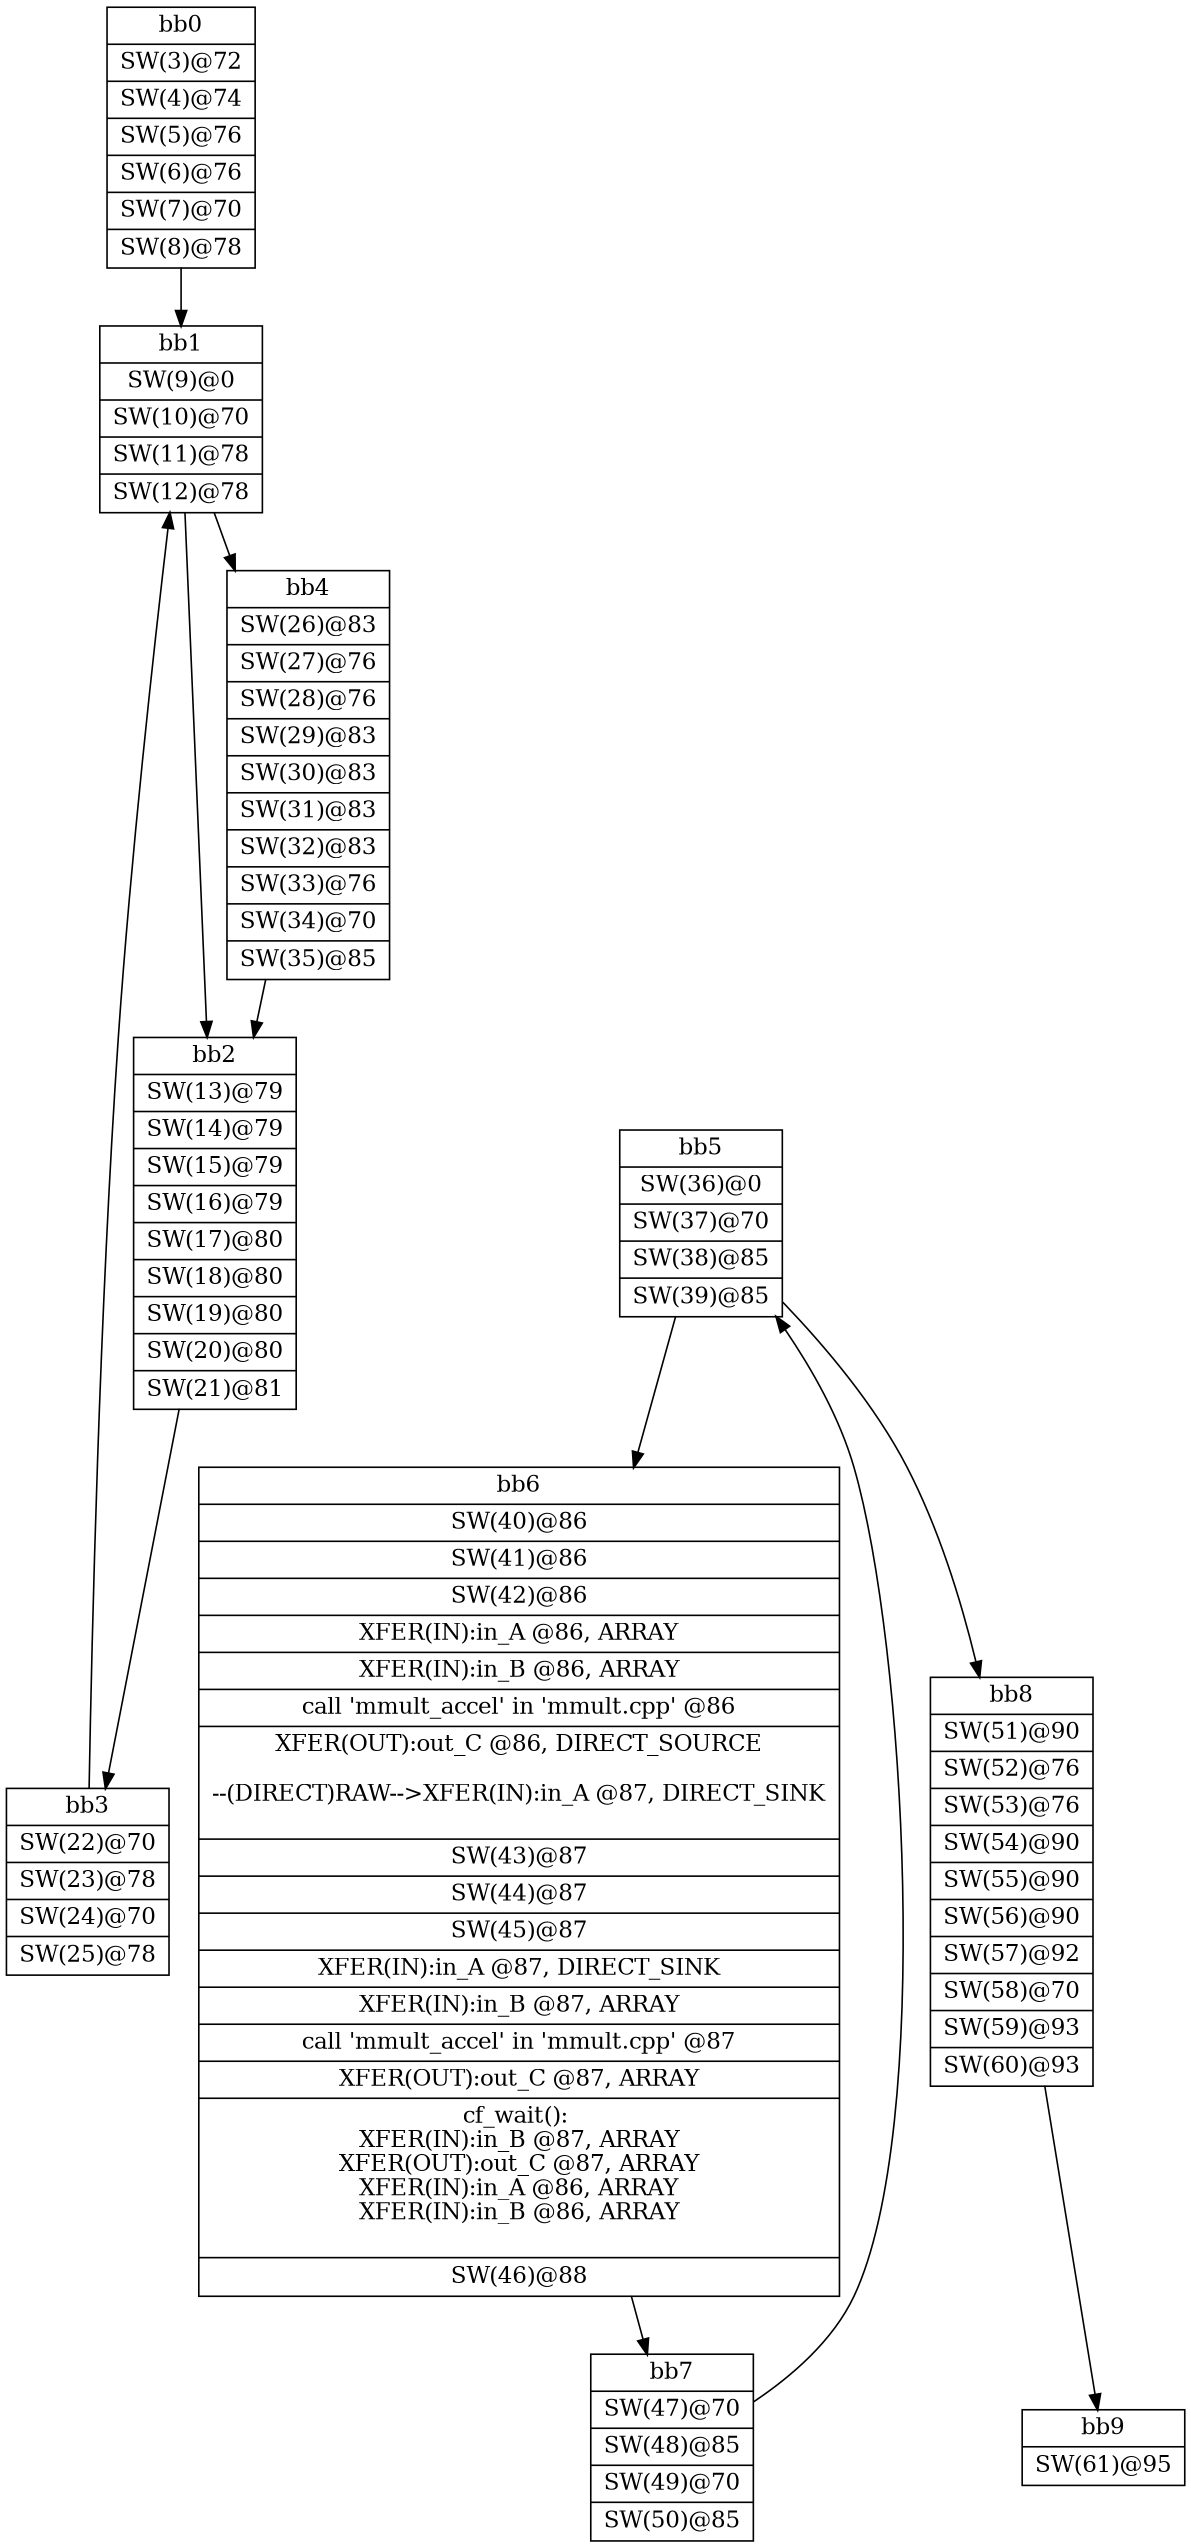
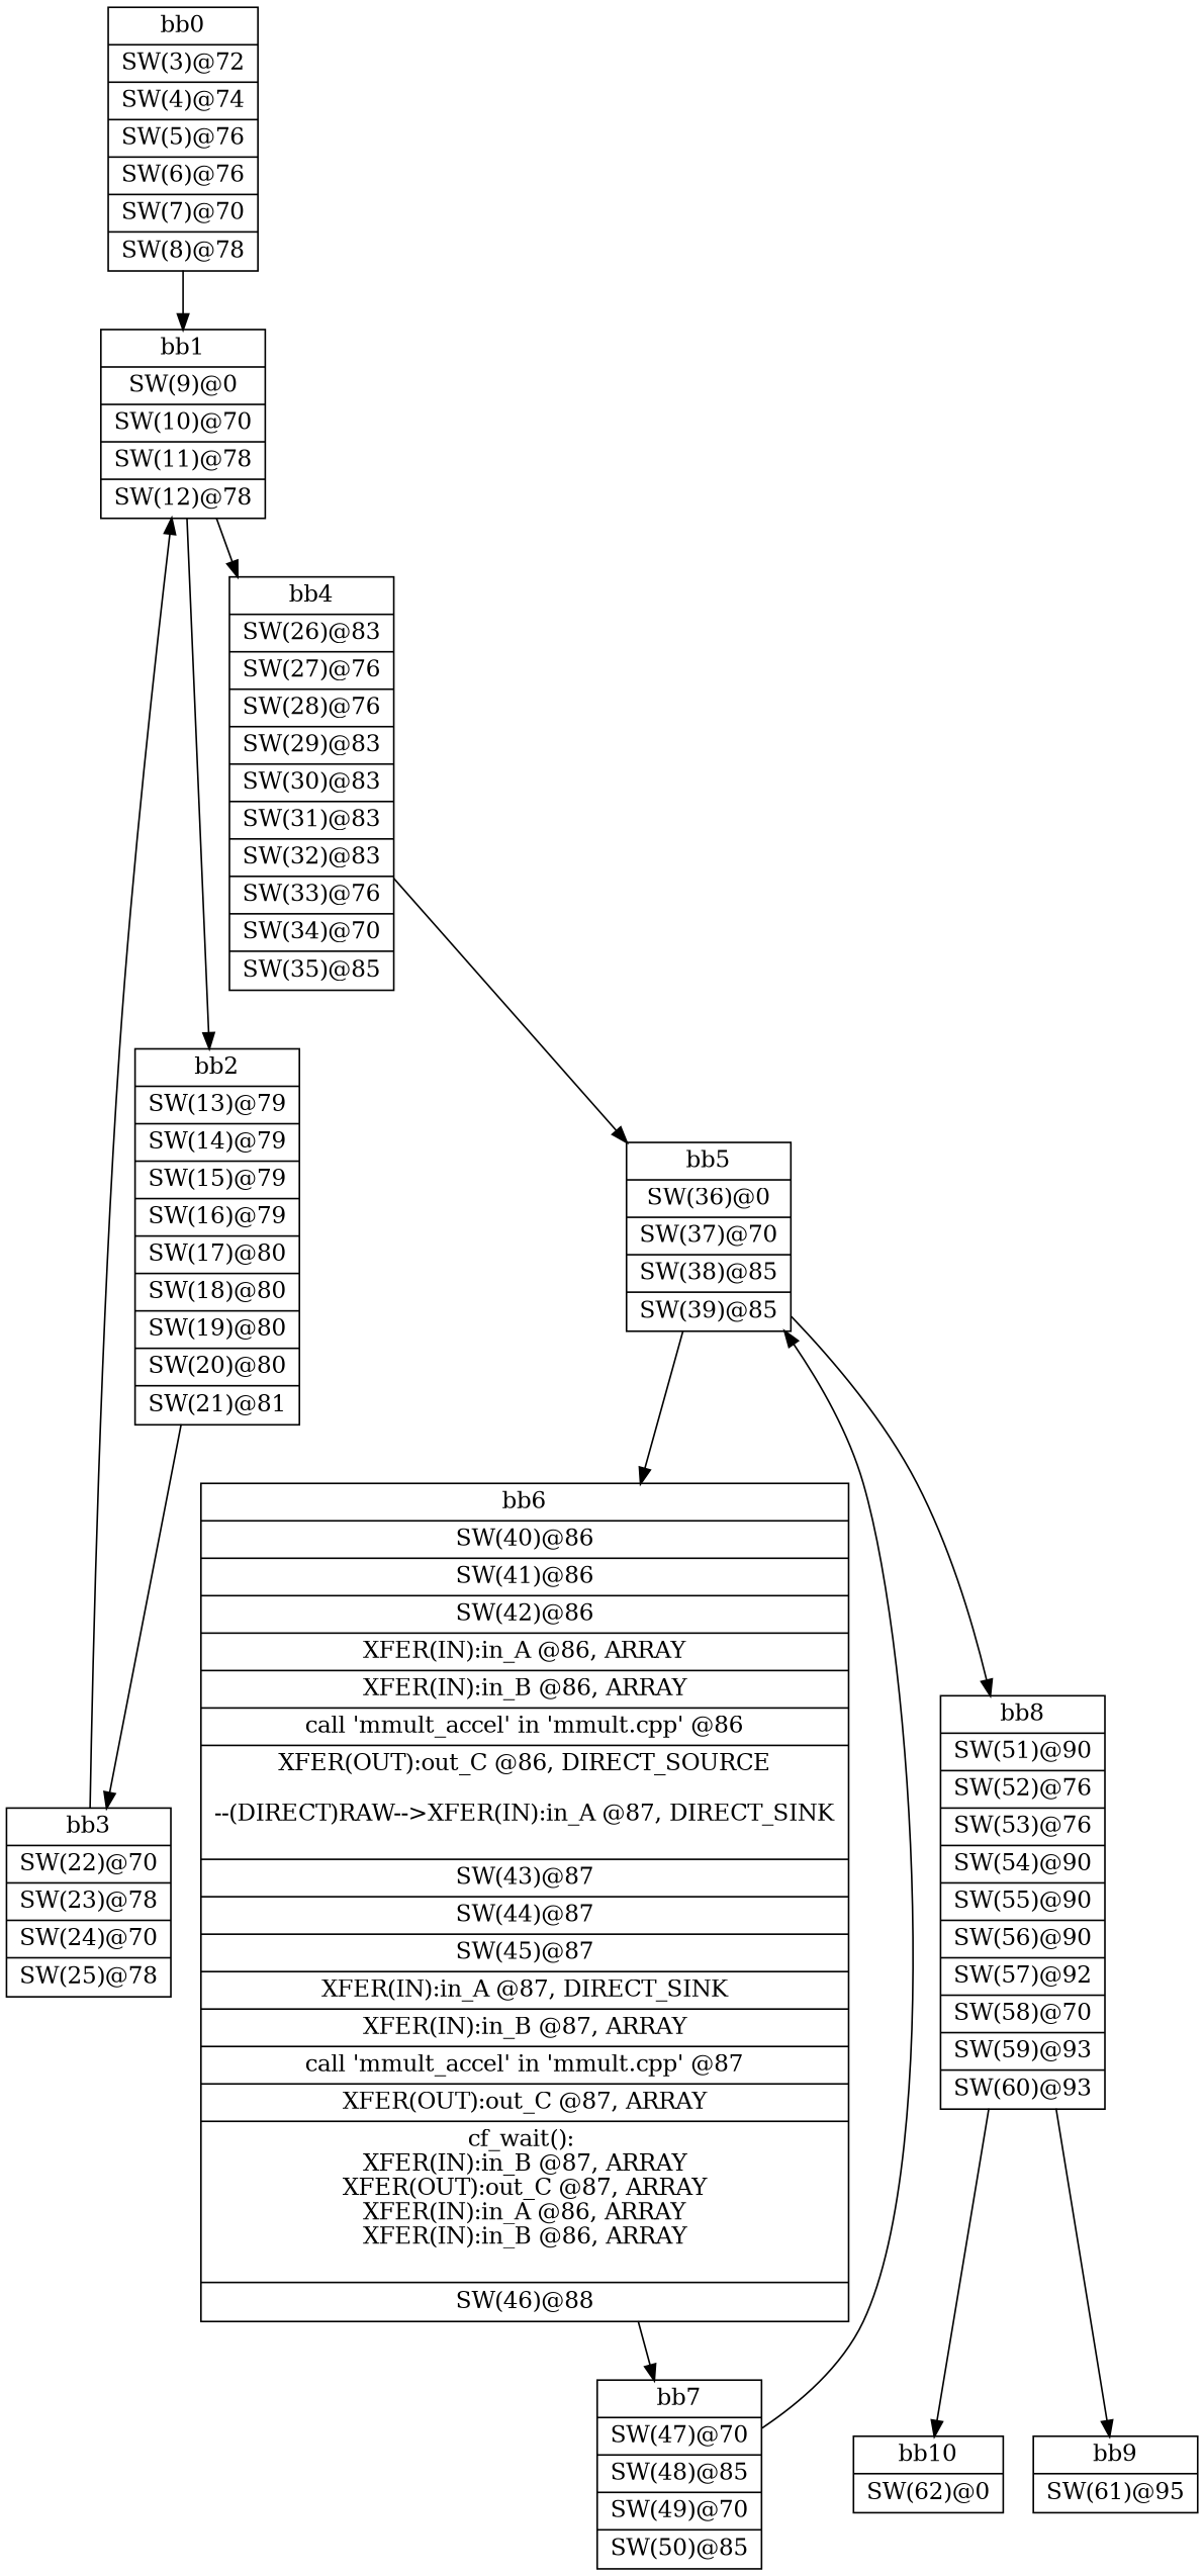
  digraph {
    node [shape=record]
    n1 [label="{bb0|<x0x2e72a30>SW(3)@72\n|<x0x2e74240>SW(4)@74\n|<x0x2e76dc0>SW(5)@76\n|<x0x2e76fb0>SW(6)@76\n|<x0x2e74420>SW(7)@70\n|<x0x2e74630>SW(8)@78\n}"]
    n2 [label="{bb1|<x0x2e74950>SW(9)@0\n|<x0x2e74b10>SW(10)@70\n|<x0x2e73110>SW(11)@78\n|<x0x2e73300>SW(12)@78\n}"]
    n3 [label="{bb2|<x0x2e74830>SW(13)@79\n|<x0x2e73870>SW(14)@79\n|<x0x2e73a60>SW(15)@79\n|<x0x2e74ca0>SW(16)@79\n|<x0x2e74e70>SW(17)@80\n|<x0x2e75070>SW(18)@80\n|<x0x2e75260>SW(19)@80\n|<x0x2e75460>SW(20)@80\n|<x0x2e75670>SW(21)@81\n}"]
    n4 [label="{bb4|<x0x2e76330>SW(26)@83\n|<x0x2e76560>SW(27)@76\n|<x0x2e76780>SW(28)@76\n|<x0x2e76990>SW(29)@83\n|<x0x2e76b80>SW(30)@83\n|<x0x2e77d50>SW(31)@83\n|<x0x2e77ef0>SW(32)@83\n|<x0x2e780f0>SW(33)@76\n|<x0x2e78300>SW(34)@70\n|<x0x2e78510>SW(35)@85\n}"]
    n5 [label="{bb3|<x0x2e75930>SW(22)@70\n|<x0x2e75ba0>SW(23)@78\n|<x0x2e75d90>SW(24)@70\n|<x0x2e75fa0>SW(25)@78\n}"]
    n6 [label="{bb5|<x0x2e787d0>SW(36)@0\n|<x0x2e789d0>SW(37)@70\n|<x0x2e78be0>SW(38)@85\n|<x0x2e78de0>SW(39)@85\n}"]
    n7 [label="{bb6|<x0x2e790b0>SW(40)@86\n|<x0x2e79310>SW(41)@86\n|<x0x2e79510>SW(42)@86\n|<x0x2e7d420>XFER(IN):in_A @86, ARRAY\n|<x0x2e7d500>XFER(IN):in_B @86, ARRAY\n|<x0x2e6e8b0>call 'mmult_accel' in 'mmult.cpp' @86\n|<x0x2e7d5e0>XFER(OUT):out_C @86, DIRECT_SOURCE\n\n--(DIRECT)RAW--\>XFER(IN):in_A @87, DIRECT_SINK\n\n|<x0x2e79730>SW(43)@87\n|<x0x2e79930>SW(44)@87\n|<x0x2e79b30>SW(45)@87\n|<x0x2e7e230>XFER(IN):in_A @87, DIRECT_SINK\n|<x0x2e7e340>XFER(IN):in_B @87, ARRAY\n|<x0x2e6a6f0>call 'mmult_accel' in 'mmult.cpp' @87\n|<x0x2e7e450>XFER(OUT):out_C @87, ARRAY\n|<x0x2e6f590>cf_wait(): \nXFER(IN):in_B @87, ARRAY\nXFER(OUT):out_C @87, ARRAY\nXFER(IN):in_A @86, ARRAY\nXFER(IN):in_B @86, ARRAY\n\n|<x0x2e79d50>SW(46)@88\n}"]
    n8 [label="{bb8|<x0x2e76260>SW(51)@90\n|<x0x2e7ad60>SW(52)@76\n|<x0x2e7af80>SW(53)@76\n|<x0x2e7b190>SW(54)@90\n|<x0x2e7b380>SW(55)@90\n|<x0x2e7b570>SW(56)@90\n|<x0x2e7b7b0>SW(57)@92\n|<x0x2e7b9b0>SW(58)@70\n|<x0x2e7bbd0>SW(59)@93\n|<x0x2e7bdc0>SW(60)@93\n}"]
    n9 [label="{bb7|<x0x2e7a080>SW(47)@70\n|<x0x2e7a2f0>SW(48)@85\n|<x0x2e7a4e0>SW(49)@70\n|<x0x2e7a6f0>SW(50)@85\n}"]
    n10 [label="{bb9|<x0x2e7c0d0>SW(61)@95\n}"]
+   n11 [label="{bb10|<x0x2e7c3b0>SW(62)@0\n}"]
    n1 -> n2
    n2 -> n3
    n2 -> n4
    n3 -> n5
-   n4 -> n3
+   n4 -> n6
    n5 -> n2
    n6 -> n7
    n6 -> n8
    n7 -> n9
    n8 -> n10
+   n8 -> n11
    n9 -> n6
  }
